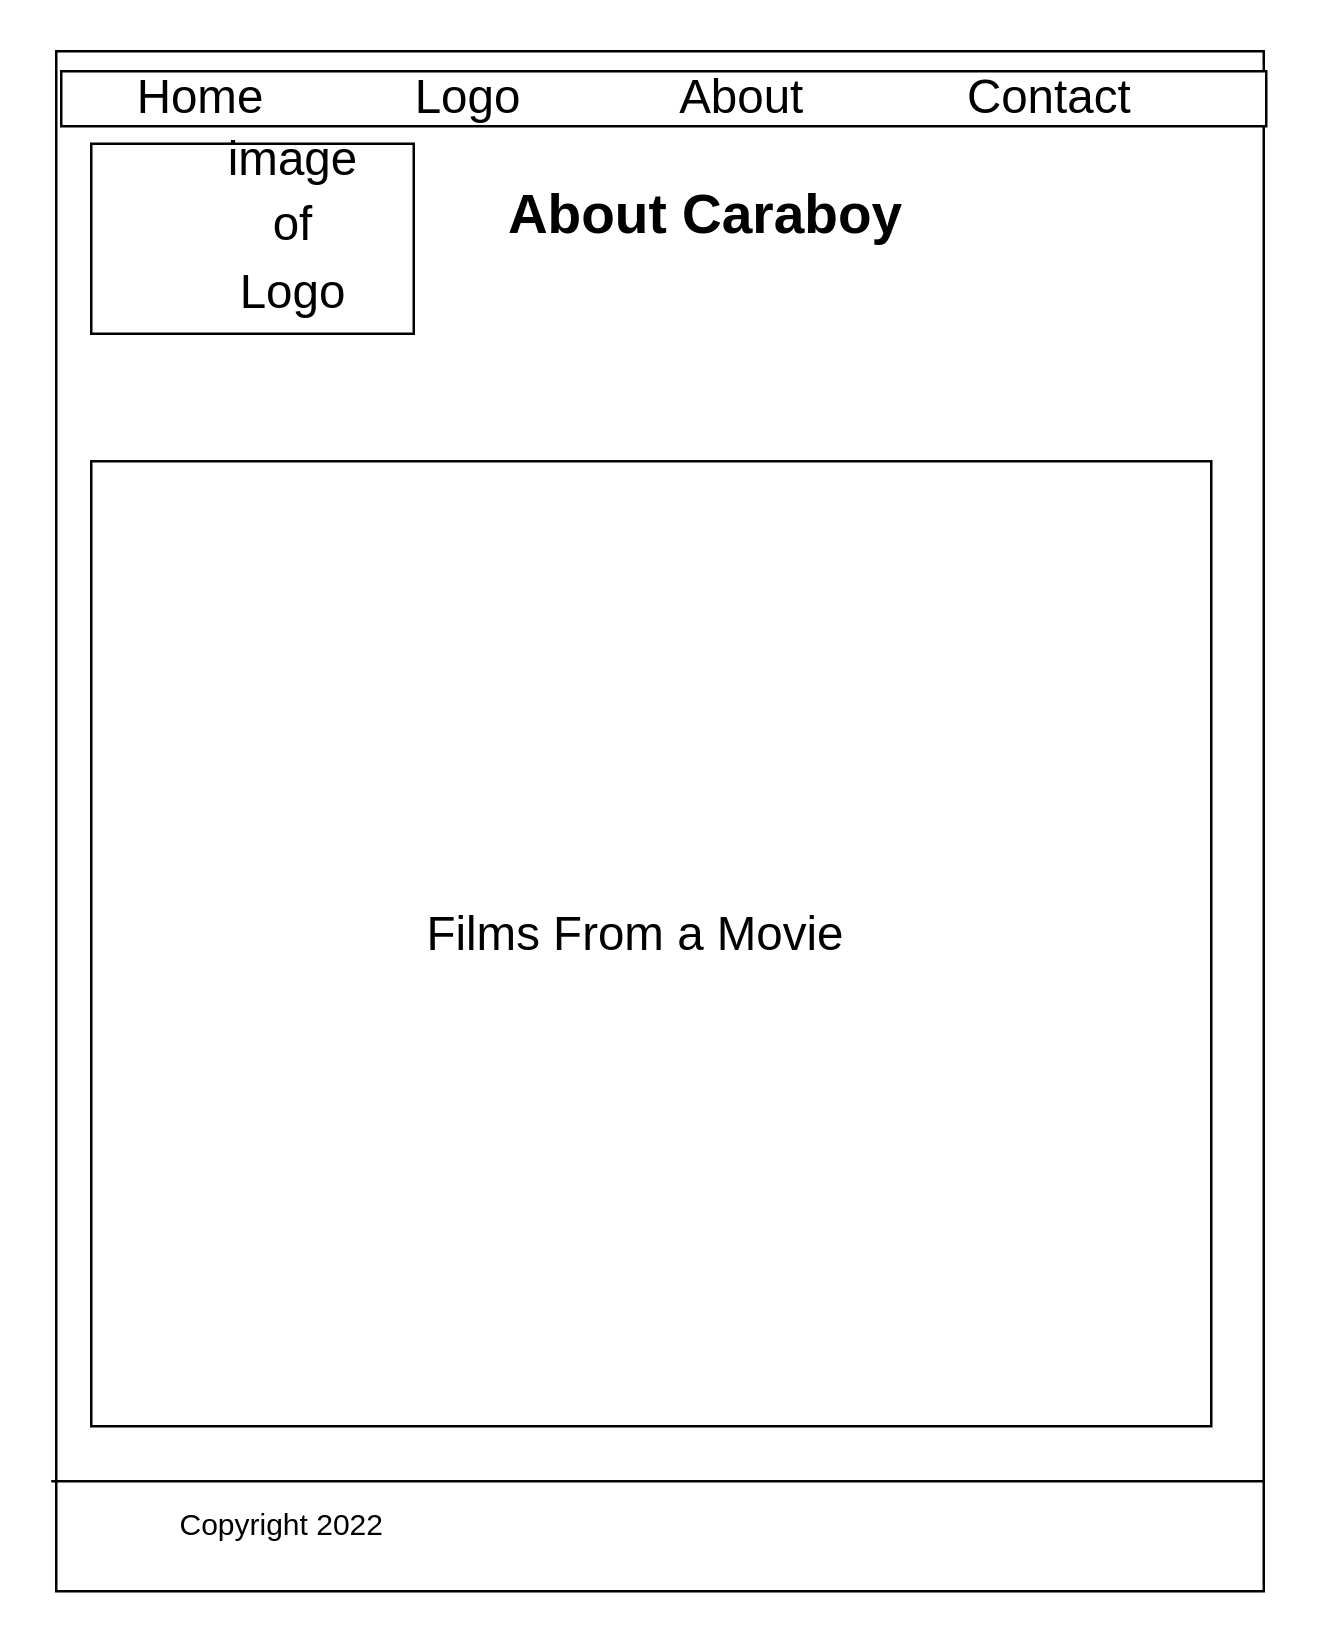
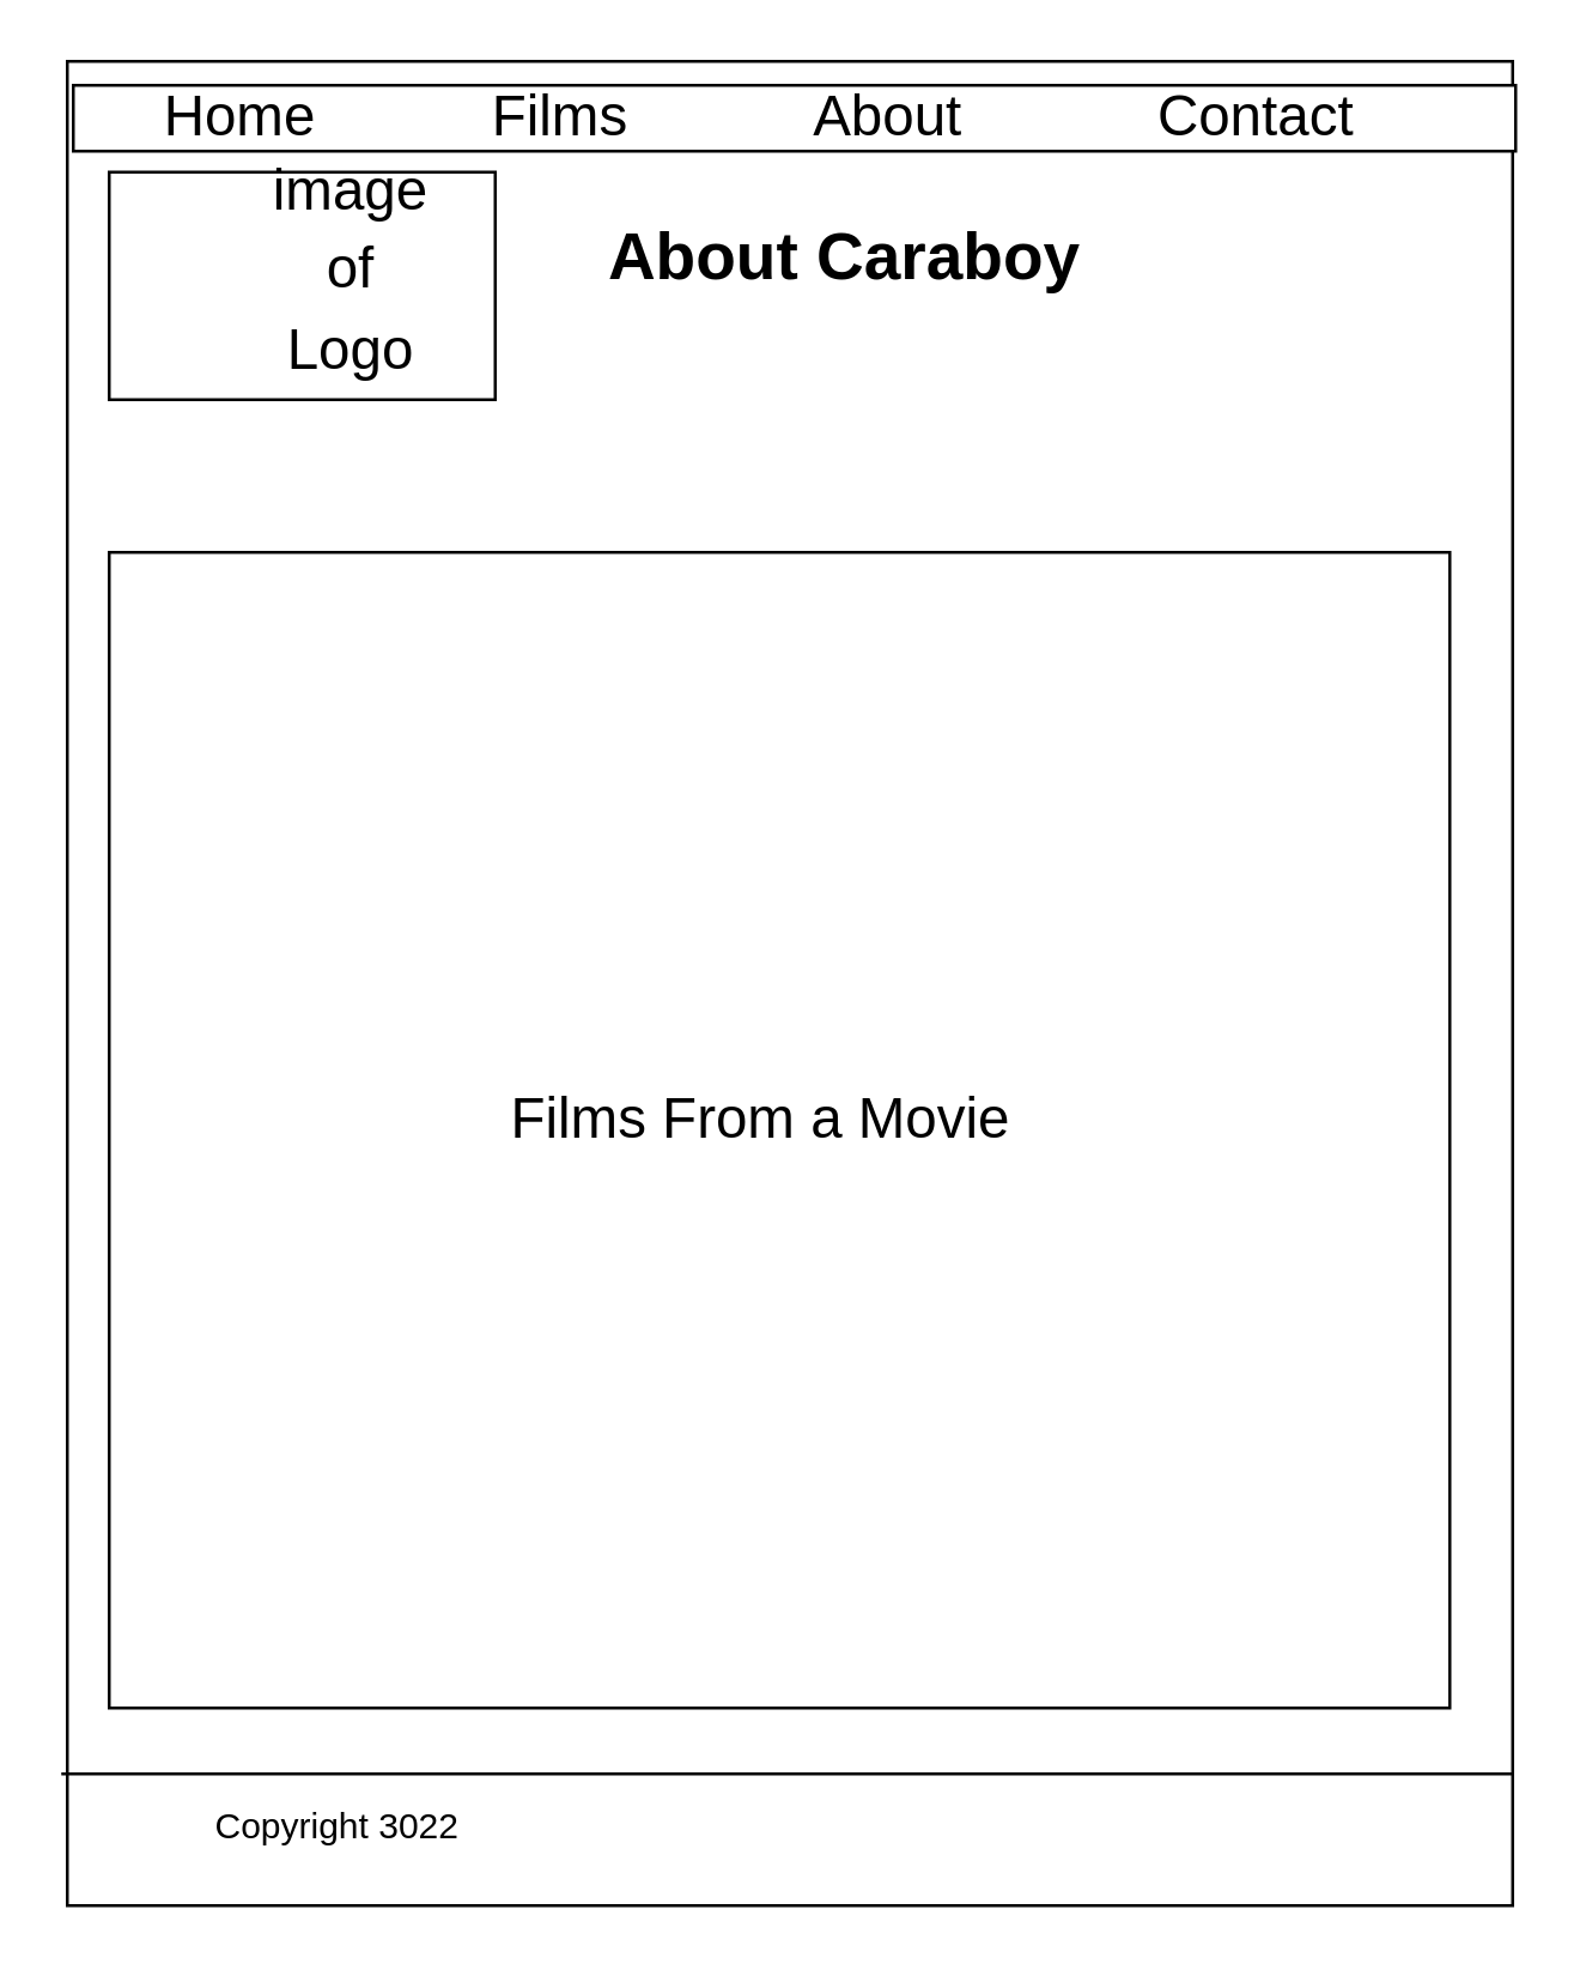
  <mxCell id="0" />
  <mxCell id="1" parent="0" />
  <mxCell id="2" value="" style="rounded=0;whiteSpace=wrap;html=1;hachureGap=4;" vertex="1" parent="1"><mxGeometry x="22" y="20" width="483" height="616" as="geometry" /></mxCell>
  <mxCell id="3" value="&lt;b&gt;&lt;font style=&quot;font-size: 22px&quot;&gt;About Caraboy&lt;/font&gt;&lt;/b&gt;" style="text;strokeColor=none;fillColor=none;html=1;align=center;verticalAlign=middle;whiteSpace=wrap;rounded=0;hachureGap=4;" vertex="1" parent="1"><mxGeometry x="161" y="71" width="242" height="30" as="geometry" /></mxCell>
  <mxCell id="4" value="" style="rounded=0;whiteSpace=wrap;html=1;hachureGap=4;fontSize=22;flipV=1;flipH=1;" vertex="1" parent="1"><mxGeometry x="36" y="57" width="129" height="76" as="geometry" /></mxCell>
  <mxCell id="5" value="&lt;font style=&quot;font-size: 19px ; line-height: 0.6&quot;&gt;image of Logo&lt;/font&gt;" style="text;strokeColor=none;fillColor=none;html=1;align=center;verticalAlign=middle;whiteSpace=wrap;rounded=0;hachureGap=4;fontSize=22;" vertex="1" parent="1"><mxGeometry x="87" y="74" width="60" height="30" as="geometry" /></mxCell>
  <mxCell id="6" value="" style="rounded=0;whiteSpace=wrap;html=1;hachureGap=4;fontSize=19;" vertex="1" parent="1"><mxGeometry x="24" y="28" width="482" height="22" as="geometry" /></mxCell>
  <mxCell id="7" value="Home" style="text;strokeColor=none;fillColor=none;html=1;align=center;verticalAlign=middle;whiteSpace=wrap;rounded=0;hachureGap=4;fontSize=19;" vertex="1" parent="1"><mxGeometry x="50" y="24" width="60" height="30" as="geometry" /></mxCell>
  <mxCell id="8" value="About" style="text;strokeColor=none;fillColor=none;html=1;align=center;verticalAlign=middle;whiteSpace=wrap;rounded=0;hachureGap=4;fontSize=19;" vertex="1" parent="1"><mxGeometry x="246" y="24" width="101" height="30" as="geometry" /></mxCell>
- <mxCell id="9" value="Logo" style="text;strokeColor=none;fillColor=none;html=1;align=center;verticalAlign=middle;whiteSpace=wrap;rounded=0;hachureGap=4;fontSize=19;" vertex="1" parent="1"><mxGeometry x="157" y="24" width="60" height="30" as="geometry" /></mxCell>
+ <mxCell id="9" value="Films" style="text;strokeColor=none;fillColor=none;html=1;align=center;verticalAlign=middle;whiteSpace=wrap;rounded=0;hachureGap=4;fontSize=19;" vertex="1" parent="1"><mxGeometry x="157" y="24" width="60" height="30" as="geometry" /></mxCell>
  <mxCell id="10" value="Contact" style="text;strokeColor=none;fillColor=none;html=1;align=center;verticalAlign=middle;whiteSpace=wrap;rounded=0;hachureGap=4;fontSize=19;" vertex="1" parent="1"><mxGeometry x="357" y="24" width="125" height="30" as="geometry" /></mxCell>
  <mxCell id="11" value="" style="rounded=0;whiteSpace=wrap;html=1;hachureGap=4;fontSize=19;" vertex="1" parent="1"><mxGeometry x="36" y="184" width="448" height="386" as="geometry" /></mxCell>
  <mxCell id="12" value="Films From a Movie" style="text;strokeColor=none;fillColor=none;html=1;align=center;verticalAlign=middle;whiteSpace=wrap;rounded=0;hachureGap=4;fontSize=19;" vertex="1" parent="1"><mxGeometry x="161" y="359" width="186" height="30" as="geometry" /></mxCell>
  <mxCell id="13" value="" style="edgeStyle=none;orthogonalLoop=1;jettySize=auto;html=1;rounded=1;shadow=0;sketch=0;fontSize=19;endArrow=none;endFill=0;startSize=600;endSize=11;sourcePerimeterSpacing=8;targetPerimeterSpacing=2;strokeColor=default;strokeWidth=1;" edge="1" parent="1"><mxGeometry width="120" relative="1" as="geometry"><mxPoint x="505" y="592" as="sourcePoint" /><mxPoint x="20" y="592" as="targetPoint" /><Array as="points" /></mxGeometry></mxCell>
- <mxCell id="14" value="&lt;font style=&quot;font-size: 12px&quot;&gt;Copyright 2022&lt;/font&gt;" style="text;strokeColor=none;fillColor=none;html=1;align=center;verticalAlign=middle;whiteSpace=wrap;rounded=0;hachureGap=4;fontSize=19;" vertex="1" parent="1"><mxGeometry x="32" y="593" width="161" height="30" as="geometry" /></mxCell>
+ <mxCell id="14" value="&lt;font style=&quot;font-size: 12px&quot;&gt;Copyright 3022&lt;/font&gt;" style="text;strokeColor=none;fillColor=none;html=1;align=center;verticalAlign=middle;whiteSpace=wrap;rounded=0;hachureGap=4;fontSize=19;" vertex="1" parent="1"><mxGeometry x="32" y="593" width="161" height="30" as="geometry" /></mxCell>
